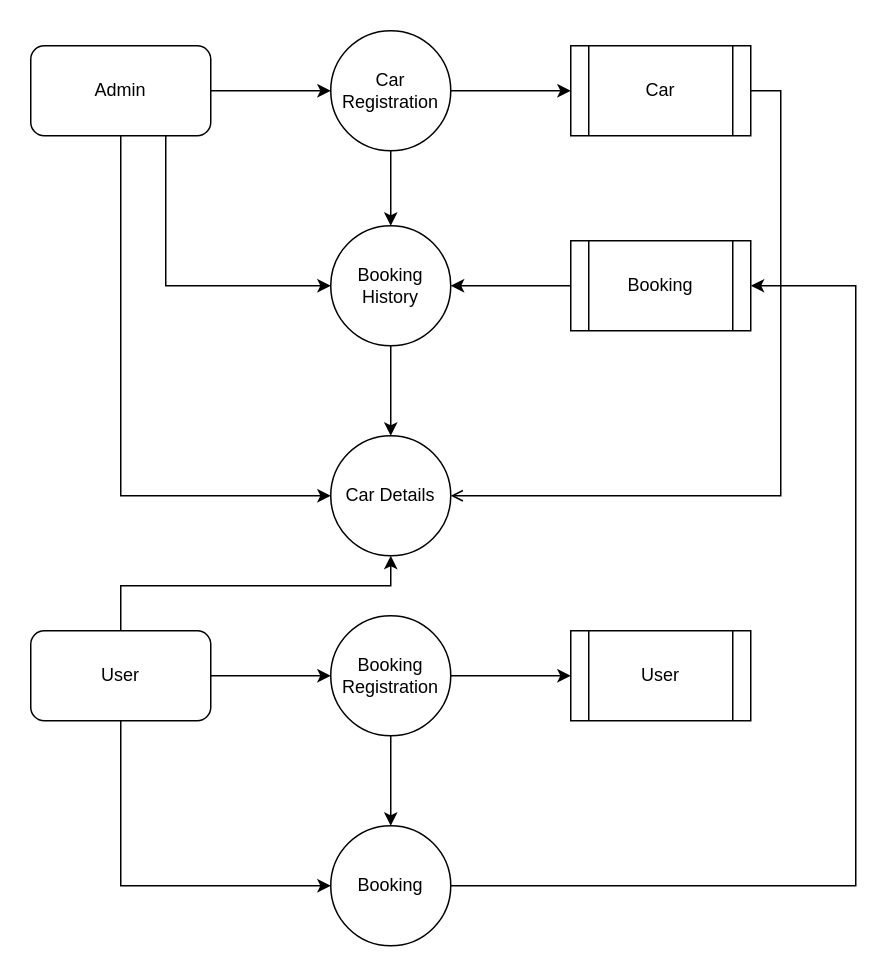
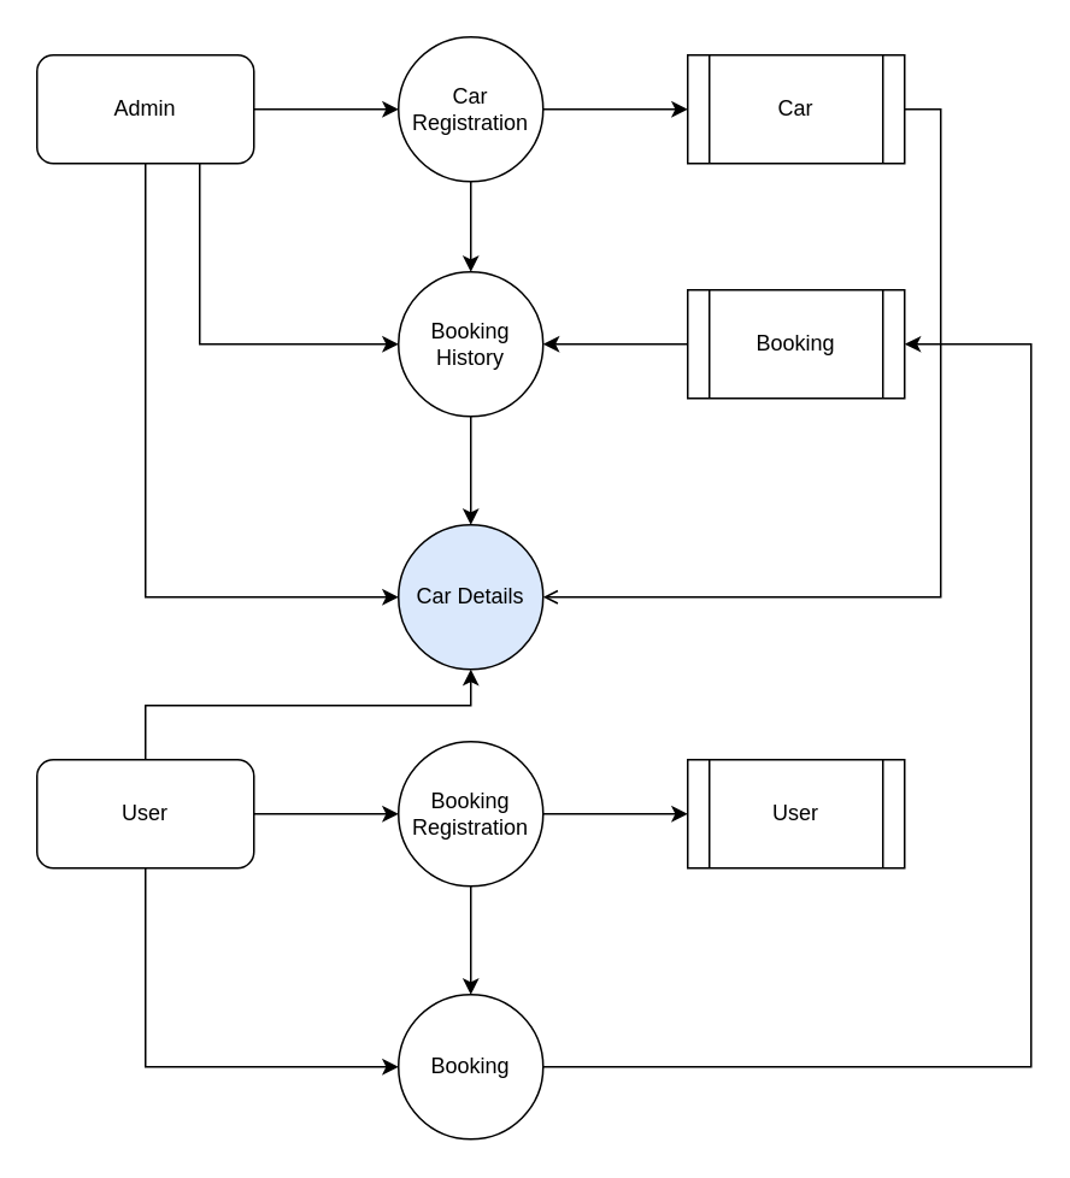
  <mxCell id="0" />
  <mxCell id="1" parent="0" />
  <mxCell id="2" value="" style="edgeStyle=orthogonalEdgeStyle;rounded=0;orthogonalLoop=1;jettySize=auto;html=1;" edge="1" parent="1" source="5" target="8"><mxGeometry relative="1" as="geometry" /></mxCell>
  <mxCell id="3" style="edgeStyle=orthogonalEdgeStyle;rounded=0;orthogonalLoop=1;jettySize=auto;html=1;exitX=0.75;exitY=1;exitDx=0;exitDy=0;entryX=0;entryY=0.5;entryDx=0;entryDy=0;" edge="1" parent="1" source="5" target="10"><mxGeometry relative="1" as="geometry" /></mxCell>
  <mxCell id="4" style="edgeStyle=orthogonalEdgeStyle;rounded=0;orthogonalLoop=1;jettySize=auto;html=1;exitX=0.5;exitY=1;exitDx=0;exitDy=0;entryX=0;entryY=0.5;entryDx=0;entryDy=0;" edge="1" parent="1" source="5" target="11"><mxGeometry relative="1" as="geometry" /></mxCell>
  <mxCell id="5" value="Admin" style="rounded=1;whiteSpace=wrap;html=1;" vertex="1" parent="1"><mxGeometry x="20" y="30" width="120" height="60" as="geometry" /></mxCell>
  <mxCell id="6" value="" style="edgeStyle=orthogonalEdgeStyle;rounded=0;orthogonalLoop=1;jettySize=auto;html=1;" edge="1" parent="1" source="8" target="10"><mxGeometry relative="1" as="geometry" /></mxCell>
  <mxCell id="7" value="" style="edgeStyle=orthogonalEdgeStyle;rounded=0;orthogonalLoop=1;jettySize=auto;html=1;" edge="1" parent="1" source="8" target="13"><mxGeometry relative="1" as="geometry" /></mxCell>
  <mxCell id="8" value="Car Registration" style="ellipse;whiteSpace=wrap;html=1;aspect=fixed;" vertex="1" parent="1"><mxGeometry x="220" y="20" width="80" height="80" as="geometry" /></mxCell>
  <mxCell id="9" value="" style="edgeStyle=orthogonalEdgeStyle;rounded=0;orthogonalLoop=1;jettySize=auto;html=1;" edge="1" parent="1" source="10" target="11"><mxGeometry relative="1" as="geometry" /></mxCell>
  <mxCell id="10" value="Booking History" style="ellipse;whiteSpace=wrap;html=1;aspect=fixed;" vertex="1" parent="1"><mxGeometry x="220" y="150" width="80" height="80" as="geometry" /></mxCell>
- <mxCell id="11" value="Car Details" style="ellipse;whiteSpace=wrap;html=1;aspect=fixed;" vertex="1" parent="1"><mxGeometry x="220" y="290" width="80" height="80" as="geometry" /></mxCell>
+ <mxCell id="11" value="Car Details" style="ellipse;whiteSpace=wrap;html=1;aspect=fixed;fillColor=#dae8fc;" vertex="1" parent="1"><mxGeometry x="220" y="290" width="80" height="80" as="geometry" /></mxCell>
  <mxCell id="12" style="edgeStyle=orthogonalEdgeStyle;rounded=0;orthogonalLoop=1;jettySize=auto;html=1;exitX=1;exitY=0.5;exitDx=0;exitDy=0;entryX=1;entryY=0.5;entryDx=0;entryDy=0;endArrow=open;" edge="1" parent="1" source="13" target="11"><mxGeometry relative="1" as="geometry" /></mxCell>
  <mxCell id="13" value="Car" style="shape=process;whiteSpace=wrap;html=1;backgroundOutline=1;" vertex="1" parent="1"><mxGeometry x="380" y="30" width="120" height="60" as="geometry" /></mxCell>
  <mxCell id="14" value="" style="edgeStyle=orthogonalEdgeStyle;rounded=0;orthogonalLoop=1;jettySize=auto;html=1;" edge="1" parent="1" source="15" target="10"><mxGeometry relative="1" as="geometry" /></mxCell>
  <mxCell id="15" value="Booking" style="shape=process;whiteSpace=wrap;html=1;backgroundOutline=1;" vertex="1" parent="1"><mxGeometry x="380" y="160" width="120" height="60" as="geometry" /></mxCell>
  <mxCell id="16" value="" style="edgeStyle=orthogonalEdgeStyle;rounded=0;orthogonalLoop=1;jettySize=auto;html=1;" edge="1" parent="1" source="19" target="22"><mxGeometry relative="1" as="geometry" /></mxCell>
  <mxCell id="17" style="edgeStyle=orthogonalEdgeStyle;rounded=0;orthogonalLoop=1;jettySize=auto;html=1;exitX=0.75;exitY=0;exitDx=0;exitDy=0;entryX=0.5;entryY=1;entryDx=0;entryDy=0;" edge="1" parent="1" source="19" target="11"><mxGeometry relative="1" as="geometry"><Array as="points"><mxPoint x="80" y="420" /><mxPoint x="80" y="390" /><mxPoint x="260" y="390" /></Array></mxGeometry></mxCell>
  <mxCell id="18" style="edgeStyle=orthogonalEdgeStyle;rounded=0;orthogonalLoop=1;jettySize=auto;html=1;exitX=0.5;exitY=1;exitDx=0;exitDy=0;entryX=0;entryY=0.5;entryDx=0;entryDy=0;" edge="1" parent="1" source="19" target="25"><mxGeometry relative="1" as="geometry" /></mxCell>
  <mxCell id="19" value="User" style="rounded=1;whiteSpace=wrap;html=1;" vertex="1" parent="1"><mxGeometry x="20" y="420" width="120" height="60" as="geometry" /></mxCell>
  <mxCell id="20" value="" style="edgeStyle=orthogonalEdgeStyle;rounded=0;orthogonalLoop=1;jettySize=auto;html=1;" edge="1" parent="1" source="22" target="23"><mxGeometry relative="1" as="geometry" /></mxCell>
  <mxCell id="21" value="" style="edgeStyle=orthogonalEdgeStyle;rounded=0;orthogonalLoop=1;jettySize=auto;html=1;" edge="1" parent="1" source="22" target="25"><mxGeometry relative="1" as="geometry" /></mxCell>
  <mxCell id="22" value="Booking Registration" style="ellipse;whiteSpace=wrap;html=1;aspect=fixed;" vertex="1" parent="1"><mxGeometry x="220" y="410" width="80" height="80" as="geometry" /></mxCell>
  <mxCell id="23" value="User" style="shape=process;whiteSpace=wrap;html=1;backgroundOutline=1;" vertex="1" parent="1"><mxGeometry x="380" y="420" width="120" height="60" as="geometry" /></mxCell>
  <mxCell id="24" style="edgeStyle=orthogonalEdgeStyle;rounded=0;orthogonalLoop=1;jettySize=auto;html=1;exitX=1;exitY=0.5;exitDx=0;exitDy=0;entryX=1;entryY=0.5;entryDx=0;entryDy=0;" edge="1" parent="1" source="25" target="15"><mxGeometry relative="1" as="geometry"><Array as="points"><mxPoint x="570" y="590" /><mxPoint x="570" y="190" /></Array></mxGeometry></mxCell>
  <mxCell id="25" value="Booking" style="ellipse;whiteSpace=wrap;html=1;aspect=fixed;" vertex="1" parent="1"><mxGeometry x="220" y="550" width="80" height="80" as="geometry" /></mxCell>
